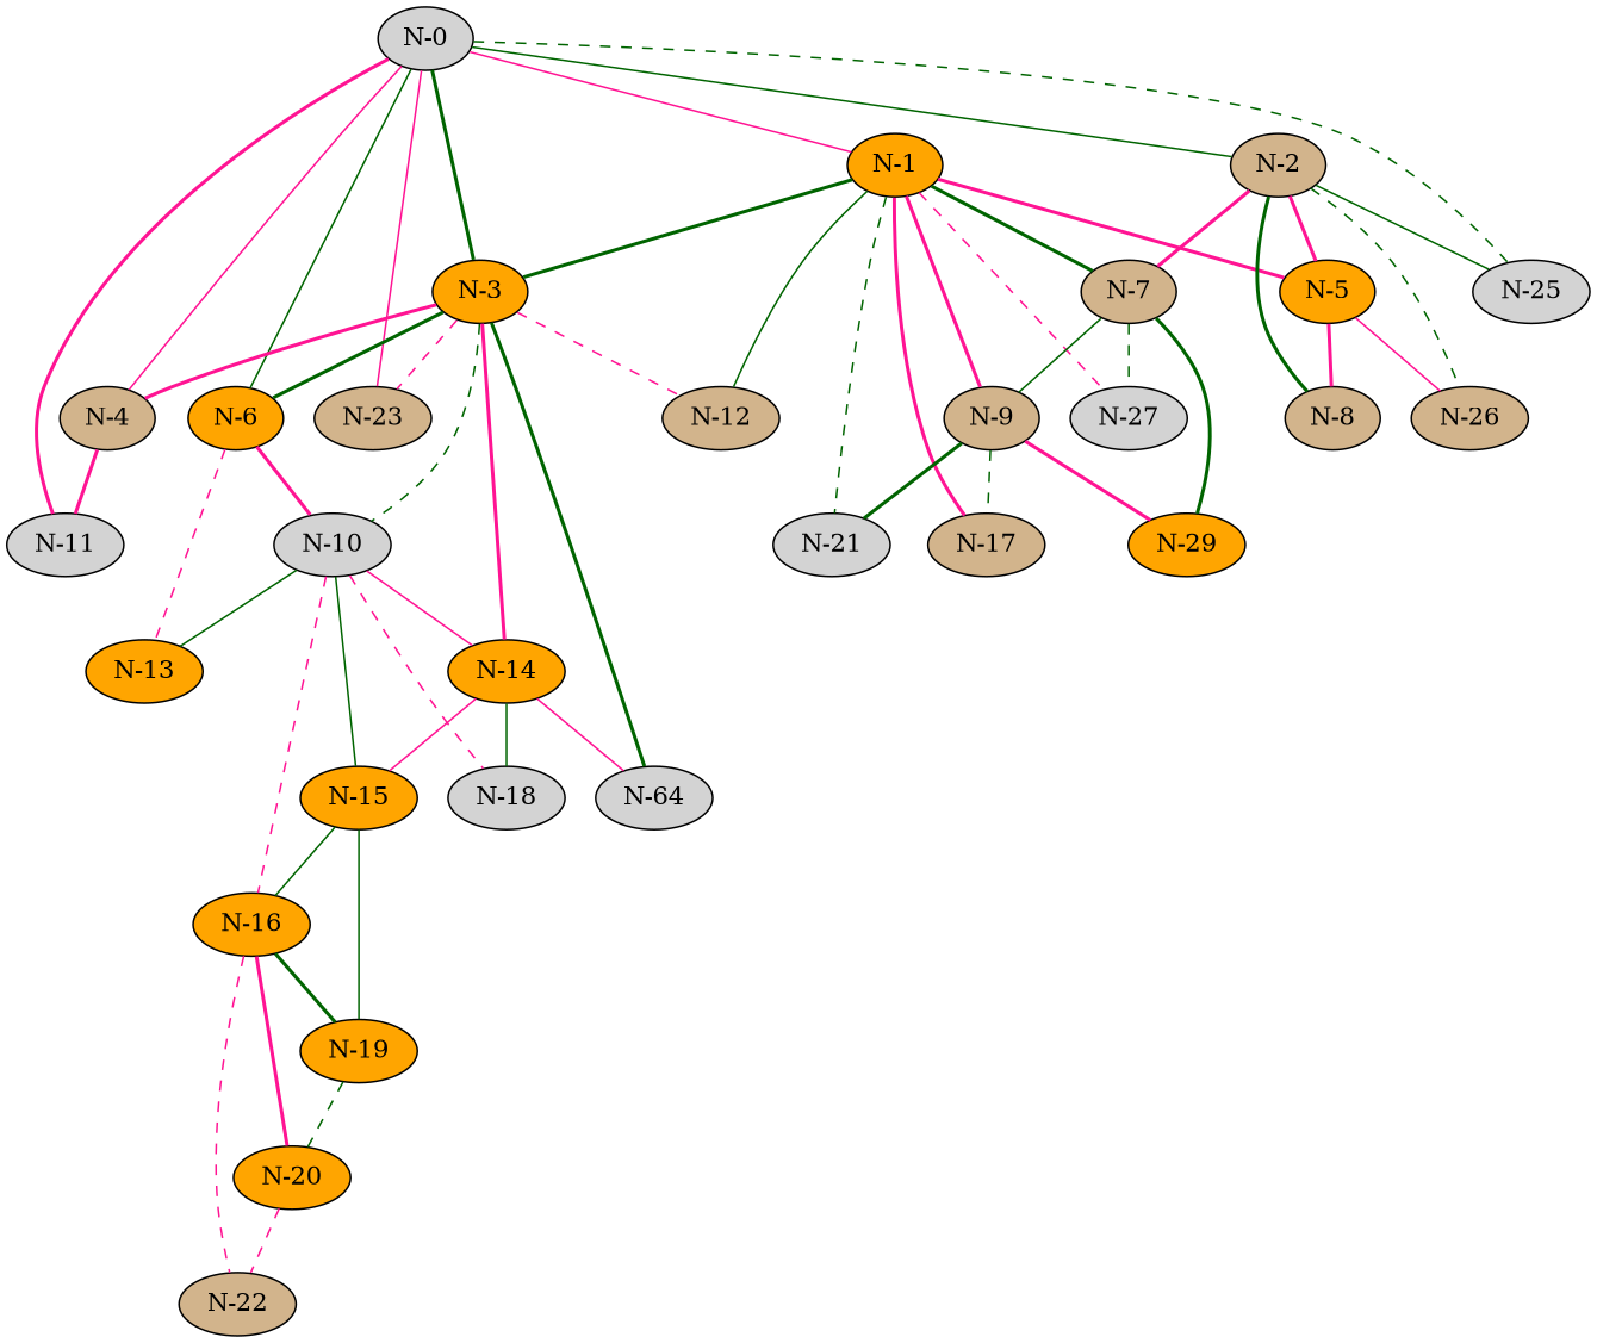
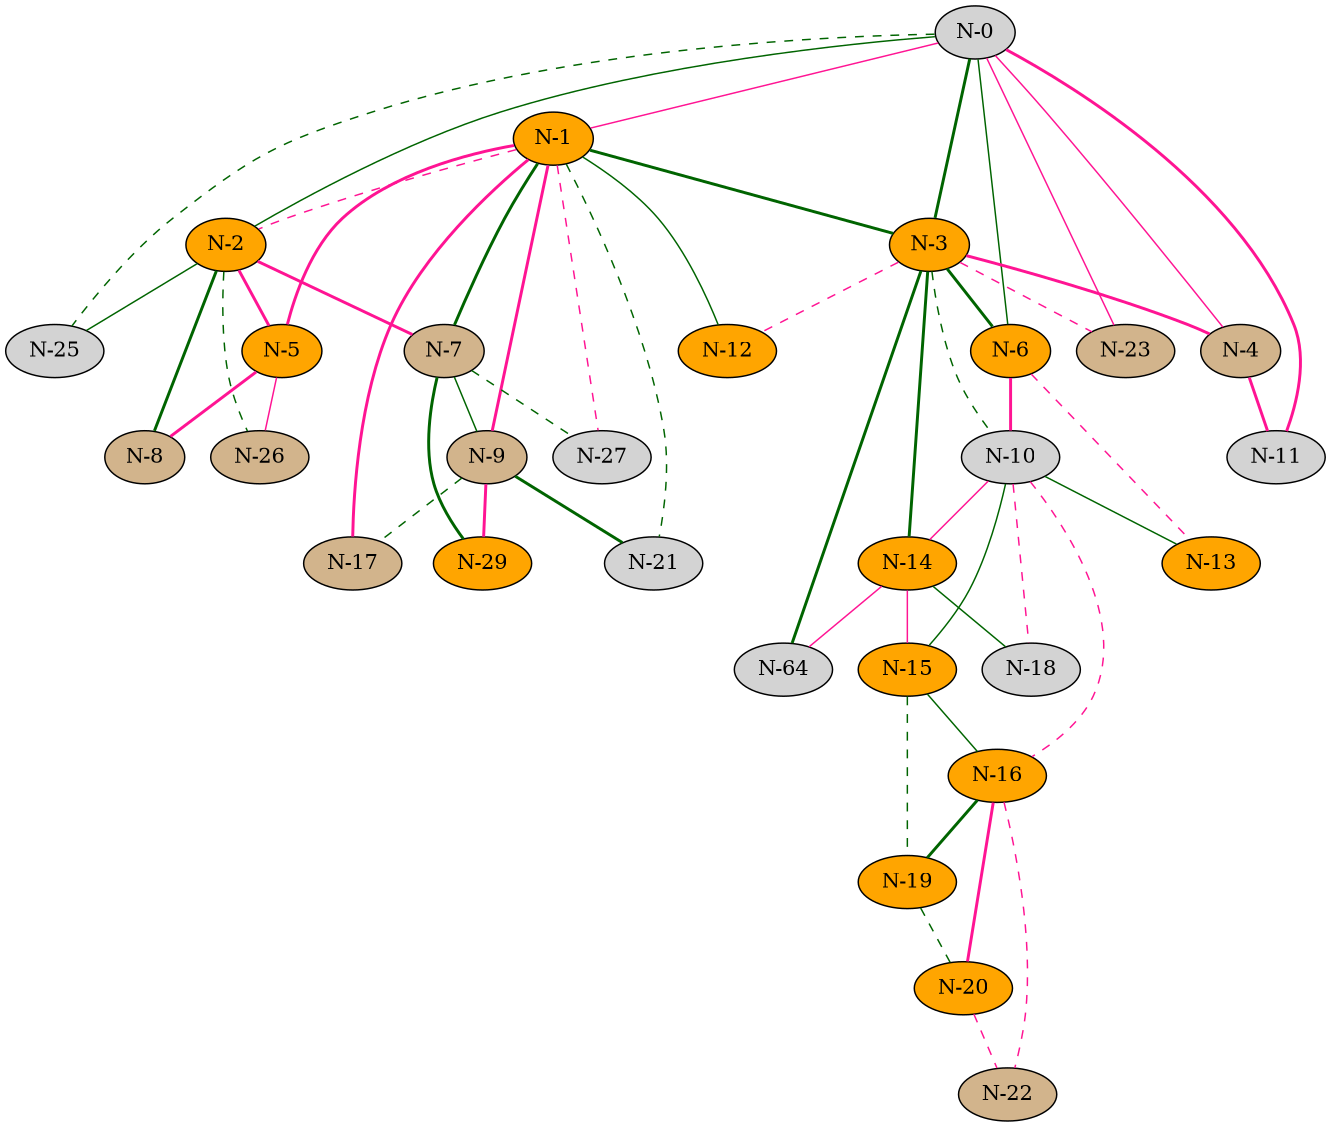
  graph {
    node [fillcolor=orange style=filled]
    edge [color=deeppink style=bold]
    "N-0" [fillcolor=lightgrey]
    "N-1"
-   "N-2" [fillcolor=tan]
+   "N-2"
    "N-3"
    "N-4" [fillcolor=tan]
    "N-6"
    "N-11" [fillcolor=lightgrey]
    "N-23" [fillcolor=tan]
    "N-25" [fillcolor=lightgrey]
    "N-5"
    "N-7" [fillcolor=tan]
    "N-9" [fillcolor=tan]
-   "N-12" [fillcolor=tan]
+   "N-12"
    "N-17" [fillcolor=tan]
    "N-21" [fillcolor=lightgrey]
    "N-27" [fillcolor=lightgrey]
    "N-8" [fillcolor=tan]
    "N-26" [fillcolor=tan]
    "N-10" [fillcolor=lightgrey]
    "N-14"
    n21 [fillcolor=lightgrey label="N-64"]
    "N-13"
    "N-29"
    "N-15"
    "N-16"
    "N-18" [fillcolor=lightgrey]
    "N-19"
    "N-20"
    "N-22" [fillcolor=tan]
    "N-0" -- "N-1" [style=solid]
    "N-0" -- "N-2" [color=darkgreen style=solid]
    "N-0" -- "N-3" [color=darkgreen]
    "N-0" -- "N-4" [style=solid]
    "N-0" -- "N-6" [color=darkgreen style=solid]
    "N-0" -- "N-11"
    "N-0" -- "N-23" [style=solid]
    "N-0" -- "N-25" [color=darkgreen style=dashed]
+   "N-1" -- "N-2" [style=dashed]
    "N-1" -- "N-3" [color=darkgreen]
    "N-1" -- "N-5"
    "N-1" -- "N-7" [color=darkgreen]
    "N-1" -- "N-9"
    "N-1" -- "N-12" [color=darkgreen style=solid]
    "N-1" -- "N-17"
    "N-1" -- "N-21" [color=darkgreen style=dashed]
    "N-1" -- "N-27" [style=dashed]
    "N-2" -- "N-25" [color=darkgreen style=solid]
    "N-2" -- "N-5"
    "N-2" -- "N-7"
    "N-2" -- "N-8" [color=darkgreen]
    "N-2" -- "N-26" [color=darkgreen style=dashed]
    "N-3" -- "N-4"
    "N-3" -- "N-6" [color=darkgreen]
    "N-3" -- "N-23" [style=dashed]
    "N-3" -- "N-12" [style=dashed]
    "N-3" -- "N-10" [color=darkgreen style=dashed]
-   "N-3" -- "N-14"
+   "N-3" -- "N-14" [color=darkgreen]
    "N-3" -- n21 [color=darkgreen]
    "N-4" -- "N-11"
    "N-6" -- "N-10"
    "N-6" -- "N-13" [style=dashed]
    "N-5" -- "N-8"
    "N-5" -- "N-26" [style=solid]
    "N-7" -- "N-9" [color=darkgreen style=solid]
    "N-7" -- "N-27" [color=darkgreen style=dashed]
    "N-7" -- "N-29" [color=darkgreen]
    "N-9" -- "N-17" [color=darkgreen style=dashed]
    "N-9" -- "N-21" [color=darkgreen]
    "N-9" -- "N-29"
    "N-10" -- "N-14" [style=solid]
    "N-10" -- "N-13" [color=darkgreen style=solid]
    "N-10" -- "N-15" [color=darkgreen style=solid]
    "N-10" -- "N-16" [style=dashed]
    "N-10" -- "N-18" [style=dashed]
    "N-14" -- n21 [style=solid]
    "N-14" -- "N-15" [style=solid]
    "N-14" -- "N-18" [color=darkgreen style=solid]
    "N-15" -- "N-16" [color=darkgreen style=solid]
-   "N-15" -- "N-19" [color=darkgreen style=solid]
+   "N-15" -- "N-19" [color=darkgreen style=dashed]
    "N-16" -- "N-19" [color=darkgreen]
    "N-16" -- "N-20"
    "N-16" -- "N-22" [style=dashed]
    "N-19" -- "N-20" [color=darkgreen style=dashed]
    "N-20" -- "N-22" [style=dashed]
  }
